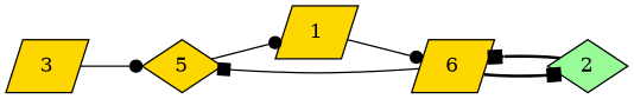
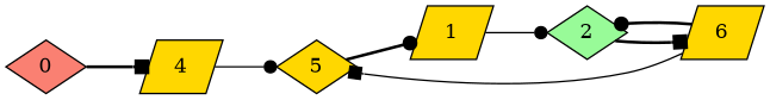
  digraph {
    rankdir=LR
    node [fillcolor=gold shape=diamond style=filled]
    edge [arrowhead=box style=bold]
-   3 [shape=parallelogram]
+   0 [fillcolor=salmon]
+   3 [shape=parallelogram label=4]
    5
    1 [shape=parallelogram]
    6 [shape=parallelogram]
    2 [fillcolor=palegreen]
+   0 -> 3
    3 -> 5 [arrowhead=dot style=solid]
-   5 -> 1 [arrowhead=dot style=solid]
-   1 -> 6 [arrowhead=dot style=solid]
+   5 -> 1 [arrowhead=dot]
+   1 -> 2 [arrowhead=dot style=solid]
    6 -> 5 [style=solid]
-   6 -> 2
+   6 -> 2 [arrowhead=dot]
    2 -> 6
  }
